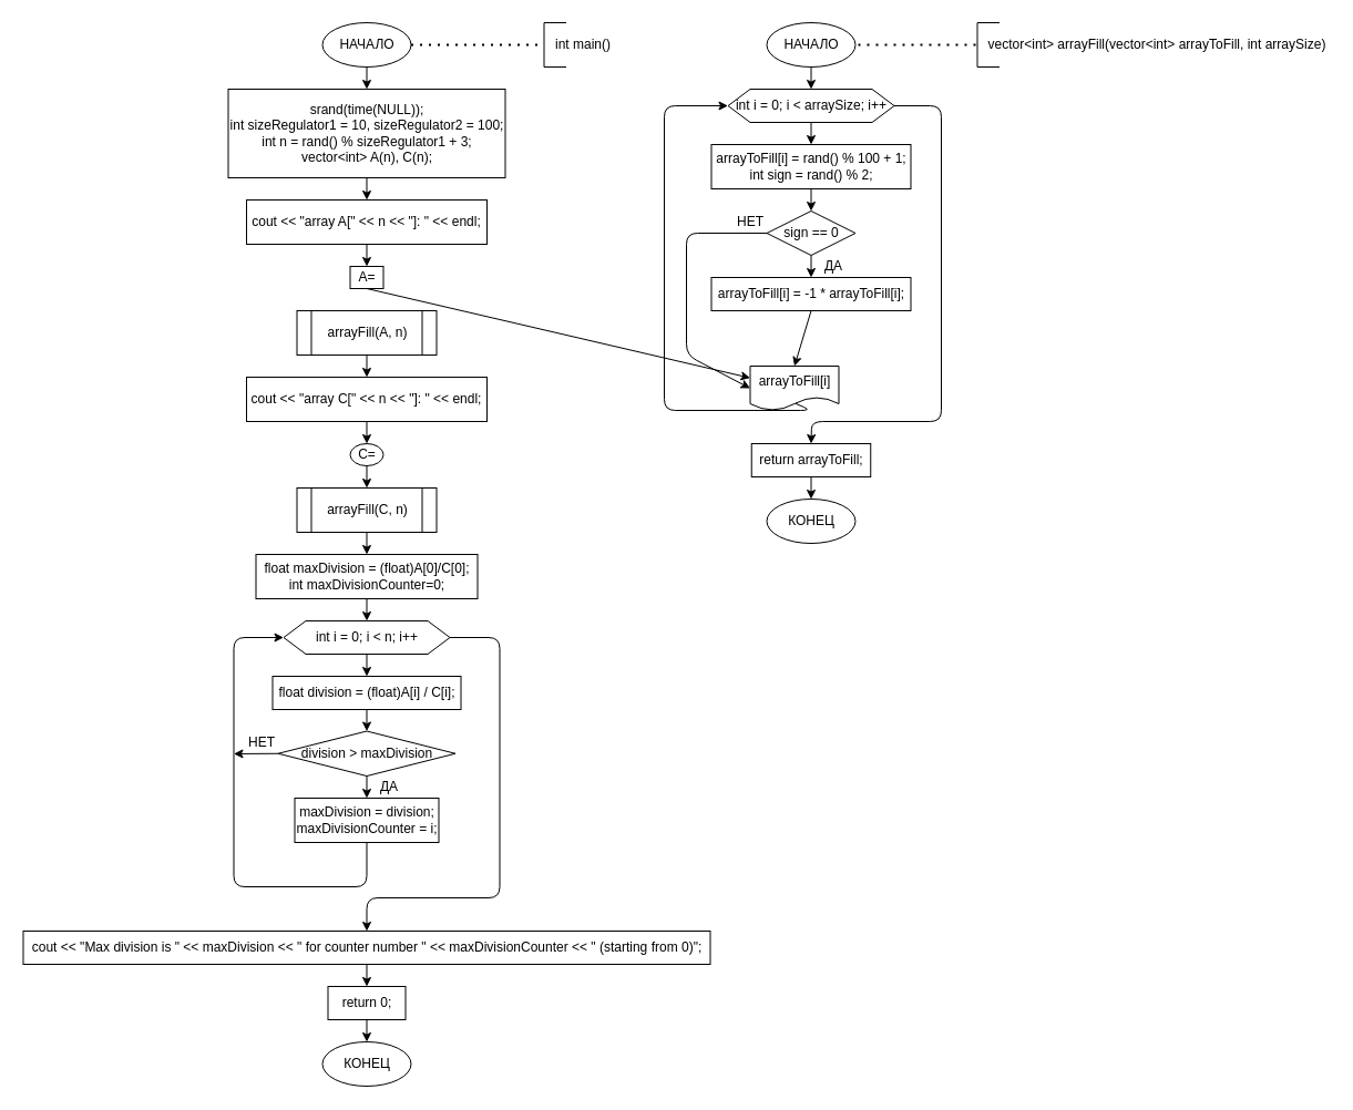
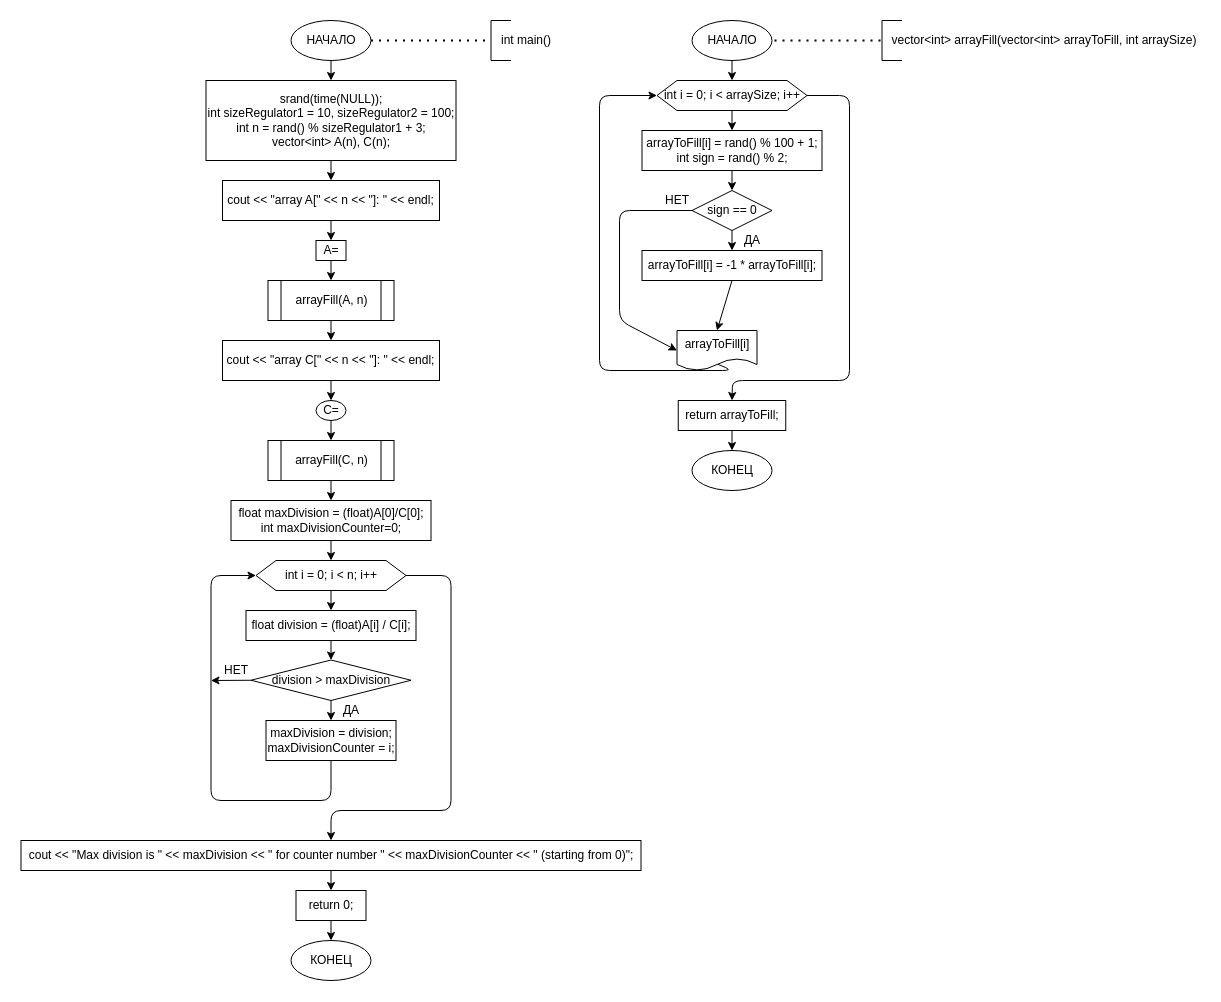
  <mxCell id="0" />
  <mxCell id="1" parent="0" />
  <mxCell id="2" value="&lt;div&gt;srand(time(NULL));&lt;/div&gt;&lt;div&gt;int sizeRegulator1 = 10, sizeRegulator2 = 100;&lt;/div&gt;&lt;div&gt;int n = rand() % sizeRegulator1 + 3;&lt;/div&gt;&lt;div&gt;vector&amp;lt;int&amp;gt; A(n), C(n);&lt;/div&gt;" style="rounded=0;whiteSpace=wrap;html=1;" parent="1" vertex="1"><mxGeometry x="205.5" y="80" width="250" height="80" as="geometry" /></mxCell>
  <mxCell id="3" value="arrayFill(A, n)" style="shape=process;whiteSpace=wrap;html=1;backgroundOutline=1;" parent="1" vertex="1"><mxGeometry x="267.5" y="280" width="126" height="40" as="geometry" /></mxCell>
  <mxCell id="4" value="А=" style="rounded=0;whiteSpace=wrap;html=1;" parent="1" vertex="1"><mxGeometry x="315.5" y="240" width="30" height="20" as="geometry" /></mxCell>
  <mxCell id="5" value="С=" style="ellipse;whiteSpace=wrap;html=1;" parent="1" vertex="1"><mxGeometry x="315.5" y="400" width="30" height="20" as="geometry" /></mxCell>
  <mxCell id="6" value="arrayFill(С, n)" style="shape=process;whiteSpace=wrap;html=1;backgroundOutline=1;" parent="1" vertex="1"><mxGeometry x="267.5" y="440" width="126" height="40" as="geometry" /></mxCell>
  <mxCell id="7" value="&lt;div&gt;float maxDivision = (float)A[0]/C[0];&lt;/div&gt;&lt;div&gt;int maxDivisionCounter=0;&lt;/div&gt;" style="rounded=0;whiteSpace=wrap;html=1;" parent="1" vertex="1"><mxGeometry x="230.5" y="500" width="200" height="40" as="geometry" /></mxCell>
  <mxCell id="8" value="int i = 0; i &amp;lt; n; i++" style="shape=hexagon;perimeter=hexagonPerimeter2;whiteSpace=wrap;html=1;fixedSize=1;" parent="1" vertex="1"><mxGeometry x="255.5" y="560" width="150" height="30" as="geometry" /></mxCell>
  <mxCell id="9" value="float division = (float)A[i] / C[i];" style="rounded=0;whiteSpace=wrap;html=1;" parent="1" vertex="1"><mxGeometry x="245.5" y="610" width="170" height="30" as="geometry" /></mxCell>
  <mxCell id="10" value="division &amp;gt; maxDivision" style="rhombus;whiteSpace=wrap;html=1;" parent="1" vertex="1"><mxGeometry x="250.5" y="659.5" width="160" height="40.5" as="geometry" /></mxCell>
  <mxCell id="11" value="&lt;div&gt;maxDivision = division;&lt;/div&gt;&lt;div&gt;&lt;span&gt;&#09;&#09;&#09;&lt;/span&gt;maxDivisionCounter = i;&lt;/div&gt;" style="rounded=0;whiteSpace=wrap;html=1;" parent="1" vertex="1"><mxGeometry x="265.5" y="720" width="130" height="40" as="geometry" /></mxCell>
  <mxCell id="12" value="НАЧАЛО" style="ellipse;whiteSpace=wrap;html=1;" parent="1" vertex="1"><mxGeometry x="290.5" y="20" width="80" height="40" as="geometry" /></mxCell>
  <mxCell id="13" value="" style="endArrow=classic;html=1;entryX=0;entryY=0.5;entryDx=0;entryDy=0;exitX=0.5;exitY=1;exitDx=0;exitDy=0;" parent="1" source="11" target="8" edge="1"><mxGeometry width="50" height="50" relative="1" as="geometry"><mxPoint x="255.5" y="810" as="sourcePoint" /><mxPoint x="425.5" y="700" as="targetPoint" /><Array as="points"><mxPoint x="330.5" y="800" /><mxPoint x="210.5" y="800" /><mxPoint x="210.5" y="575" /></Array></mxGeometry></mxCell>
  <mxCell id="14" value="" style="endArrow=classic;html=1;entryX=0.5;entryY=0;entryDx=0;entryDy=0;exitX=1;exitY=0.5;exitDx=0;exitDy=0;" parent="1" source="8" edge="1"><mxGeometry width="50" height="50" relative="1" as="geometry"><mxPoint x="335.5" y="820" as="sourcePoint" /><mxPoint x="330.5" y="840" as="targetPoint" /><Array as="points"><mxPoint x="450.5" y="575" /><mxPoint x="450.5" y="810" /><mxPoint x="330.5" y="810" /></Array></mxGeometry></mxCell>
  <mxCell id="15" value="" style="endArrow=classic;html=1;exitX=0;exitY=0.5;exitDx=0;exitDy=0;" parent="1" source="10" edge="1"><mxGeometry width="50" height="50" relative="1" as="geometry"><mxPoint x="505.5" y="680" as="sourcePoint" /><mxPoint x="210.5" y="680" as="targetPoint" /></mxGeometry></mxCell>
  <mxCell id="16" value="ДА" style="text;html=1;strokeColor=none;fillColor=none;align=center;verticalAlign=middle;whiteSpace=wrap;rounded=0;" parent="1" vertex="1"><mxGeometry x="330.5" y="700" width="40" height="20" as="geometry" /></mxCell>
  <mxCell id="17" value="НЕТ" style="text;html=1;strokeColor=none;fillColor=none;align=center;verticalAlign=middle;whiteSpace=wrap;rounded=0;" parent="1" vertex="1"><mxGeometry x="215.5" y="659.5" width="40" height="20" as="geometry" /></mxCell>
  <mxCell id="18" value="int i = 0; i &amp;lt; arraySize; i++" style="shape=hexagon;perimeter=hexagonPerimeter2;whiteSpace=wrap;html=1;fixedSize=1;" parent="1" vertex="1"><mxGeometry x="656.5" y="80" width="150" height="30" as="geometry" /></mxCell>
  <mxCell id="19" value="&lt;div&gt;arrayToFill[i] = rand() % 100 + 1;&lt;/div&gt;&lt;div&gt;int sign = rand() % 2;&lt;/div&gt;" style="rounded=0;whiteSpace=wrap;html=1;" parent="1" vertex="1"><mxGeometry x="641.5" y="130" width="180" height="40" as="geometry" /></mxCell>
  <mxCell id="20" value="sign == 0" style="rhombus;whiteSpace=wrap;html=1;" parent="1" vertex="1"><mxGeometry x="691.5" y="190" width="80" height="40" as="geometry" /></mxCell>
  <mxCell id="21" value="arrayToFill[i] = -1 * arrayToFill[i];" style="rounded=0;whiteSpace=wrap;html=1;" parent="1" vertex="1"><mxGeometry x="641.5" y="250" width="180" height="30" as="geometry" /></mxCell>
  <mxCell id="22" value="arrayToFill[i]" style="shape=document;whiteSpace=wrap;html=1;boundedLbl=1;" parent="1" vertex="1"><mxGeometry x="676.5" y="330" width="80" height="40" as="geometry" /></mxCell>
  <mxCell id="23" value="return arrayToFill;" style="rounded=0;whiteSpace=wrap;html=1;" parent="1" vertex="1"><mxGeometry x="677.75" y="400" width="107.5" height="30" as="geometry" /></mxCell>
  <mxCell id="24" value="" style="endArrow=classic;html=1;exitX=0.5;exitY=1;exitDx=0;exitDy=0;entryX=0.5;entryY=0;entryDx=0;entryDy=0;" parent="1" source="18" target="19" edge="1"><mxGeometry width="50" height="50" relative="1" as="geometry"><mxPoint x="809" y="200" as="sourcePoint" /><mxPoint x="859" y="150" as="targetPoint" /></mxGeometry></mxCell>
  <mxCell id="25" value="" style="endArrow=classic;html=1;exitX=0.5;exitY=1;exitDx=0;exitDy=0;entryX=0.5;entryY=0;entryDx=0;entryDy=0;" parent="1" source="19" target="20" edge="1"><mxGeometry width="50" height="50" relative="1" as="geometry"><mxPoint x="839" y="230" as="sourcePoint" /><mxPoint x="889" y="180" as="targetPoint" /></mxGeometry></mxCell>
  <mxCell id="26" value="" style="endArrow=classic;html=1;exitX=0.5;exitY=1;exitDx=0;exitDy=0;entryX=0.5;entryY=0;entryDx=0;entryDy=0;" parent="1" source="20" target="21" edge="1"><mxGeometry width="50" height="50" relative="1" as="geometry"><mxPoint x="869" y="250" as="sourcePoint" /><mxPoint x="919" y="200" as="targetPoint" /></mxGeometry></mxCell>
  <mxCell id="27" value="" style="endArrow=classic;html=1;exitX=0.5;exitY=1;exitDx=0;exitDy=0;entryX=0.5;entryY=0;entryDx=0;entryDy=0;" parent="1" source="21" target="22" edge="1"><mxGeometry width="50" height="50" relative="1" as="geometry"><mxPoint x="599" y="330" as="sourcePoint" /><mxPoint x="649" y="280" as="targetPoint" /></mxGeometry></mxCell>
  <mxCell id="28" value="" style="endArrow=classic;html=1;exitX=0;exitY=0.5;exitDx=0;exitDy=0;entryX=0;entryY=0.5;entryDx=0;entryDy=0;" parent="1" source="20" target="22" edge="1"><mxGeometry width="50" height="50" relative="1" as="geometry"><mxPoint x="589" y="270" as="sourcePoint" /><mxPoint x="639" y="220" as="targetPoint" /><Array as="points"><mxPoint x="619" y="210" /><mxPoint x="619" y="320" /></Array></mxGeometry></mxCell>
  <mxCell id="29" value="" style="endArrow=classic;html=1;entryX=0;entryY=0.5;entryDx=0;entryDy=0;exitX=0.513;exitY=0.846;exitDx=0;exitDy=0;exitPerimeter=0;" parent="1" source="22" target="18" edge="1"><mxGeometry width="50" height="50" relative="1" as="geometry"><mxPoint x="739" y="340" as="sourcePoint" /><mxPoint x="789" y="340" as="targetPoint" /><Array as="points"><mxPoint x="732" y="370" /><mxPoint x="599" y="370" /><mxPoint x="599" y="95" /></Array></mxGeometry></mxCell>
  <mxCell id="30" value="" style="endArrow=classic;html=1;exitX=1;exitY=0.5;exitDx=0;exitDy=0;entryX=0.5;entryY=0;entryDx=0;entryDy=0;" parent="1" source="18" target="23" edge="1"><mxGeometry width="50" height="50" relative="1" as="geometry"><mxPoint x="919" y="330" as="sourcePoint" /><mxPoint x="969" y="280" as="targetPoint" /><Array as="points"><mxPoint x="849" y="95" /><mxPoint x="849" y="380" /><mxPoint x="732" y="380" /></Array></mxGeometry></mxCell>
  <mxCell id="31" value="" style="endArrow=classic;html=1;exitX=0.5;exitY=1;exitDx=0;exitDy=0;entryX=0.5;entryY=0;entryDx=0;entryDy=0;" parent="1" source="23" edge="1"><mxGeometry width="50" height="50" relative="1" as="geometry"><mxPoint x="749" y="290" as="sourcePoint" /><mxPoint x="731.5" y="450" as="targetPoint" /></mxGeometry></mxCell>
  <mxCell id="32" value="ДА" style="text;html=1;strokeColor=none;fillColor=none;align=center;verticalAlign=middle;whiteSpace=wrap;rounded=0;" parent="1" vertex="1"><mxGeometry x="731.5" y="230" width="40" height="20" as="geometry" /></mxCell>
  <mxCell id="33" value="НЕТ" style="text;html=1;strokeColor=none;fillColor=none;align=center;verticalAlign=middle;whiteSpace=wrap;rounded=0;" parent="1" vertex="1"><mxGeometry x="656.5" y="190" width="40" height="20" as="geometry" /></mxCell>
  <mxCell id="34" value="" style="endArrow=none;dashed=1;html=1;dashPattern=1 3;strokeWidth=2;exitX=1;exitY=0.5;exitDx=0;exitDy=0;" parent="1" source="12" edge="1"><mxGeometry width="50" height="50" relative="1" as="geometry"><mxPoint x="560.5" y="220" as="sourcePoint" /><mxPoint x="490.5" y="40" as="targetPoint" /></mxGeometry></mxCell>
  <mxCell id="35" value="" style="endArrow=none;html=1;" parent="1" edge="1"><mxGeometry width="50" height="50" relative="1" as="geometry"><mxPoint x="490.5" y="60" as="sourcePoint" /><mxPoint x="490.5" y="20" as="targetPoint" /></mxGeometry></mxCell>
  <mxCell id="36" value="" style="endArrow=none;html=1;" parent="1" edge="1"><mxGeometry width="50" height="50" relative="1" as="geometry"><mxPoint x="490.5" y="20" as="sourcePoint" /><mxPoint x="510.5" y="20" as="targetPoint" /></mxGeometry></mxCell>
  <mxCell id="37" value="" style="endArrow=none;html=1;" parent="1" edge="1"><mxGeometry width="50" height="50" relative="1" as="geometry"><mxPoint x="490.5" y="60" as="sourcePoint" /><mxPoint x="510.5" y="60" as="targetPoint" /></mxGeometry></mxCell>
  <mxCell id="38" value="int main()" style="text;html=1;strokeColor=none;fillColor=none;align=center;verticalAlign=middle;whiteSpace=wrap;rounded=0;" parent="1" vertex="1"><mxGeometry x="490.5" y="35" width="70" height="10" as="geometry" /></mxCell>
  <mxCell id="39" value="" style="endArrow=none;dashed=1;html=1;dashPattern=1 3;strokeWidth=2;exitX=1;exitY=0.5;exitDx=0;exitDy=0;" parent="1" edge="1"><mxGeometry width="50" height="50" relative="1" as="geometry"><mxPoint x="774" y="40" as="sourcePoint" /><mxPoint x="881.5" y="40" as="targetPoint" /></mxGeometry></mxCell>
  <mxCell id="40" value="" style="endArrow=none;html=1;" parent="1" edge="1"><mxGeometry width="50" height="50" relative="1" as="geometry"><mxPoint x="881.5" y="60" as="sourcePoint" /><mxPoint x="881.5" y="20" as="targetPoint" /></mxGeometry></mxCell>
  <mxCell id="41" value="" style="endArrow=none;html=1;" parent="1" edge="1"><mxGeometry width="50" height="50" relative="1" as="geometry"><mxPoint x="881.5" y="20" as="sourcePoint" /><mxPoint x="901.5" y="20" as="targetPoint" /></mxGeometry></mxCell>
  <mxCell id="42" value="" style="endArrow=none;html=1;" parent="1" edge="1"><mxGeometry width="50" height="50" relative="1" as="geometry"><mxPoint x="881.5" y="60" as="sourcePoint" /><mxPoint x="901.5" y="60" as="targetPoint" /></mxGeometry></mxCell>
  <mxCell id="43" value="vector&amp;lt;int&amp;gt; arrayFill(vector&amp;lt;int&amp;gt; arrayToFill, int arraySize)" style="text;html=1;strokeColor=none;fillColor=none;align=center;verticalAlign=middle;whiteSpace=wrap;rounded=0;" parent="1" vertex="1"><mxGeometry x="889" y="30" width="310" height="20" as="geometry" /></mxCell>
  <mxCell id="44" value="cout &lt;&lt; &quot;array A[&quot; &lt;&lt; n &lt;&lt; &quot;]: &quot; &lt;&lt; endl;" style="rounded=0;whiteSpace=wrap;html=1;" vertex="1" parent="1"><mxGeometry x="222" y="180" width="217" height="40" as="geometry" /></mxCell>
  <mxCell id="45" value="cout &amp;lt;&amp;lt; &quot;array C[&quot; &amp;lt;&amp;lt; n &amp;lt;&amp;lt; &quot;]: &quot; &amp;lt;&amp;lt; endl;" style="rounded=0;whiteSpace=wrap;html=1;" vertex="1" parent="1"><mxGeometry x="222" y="340" width="217" height="40" as="geometry" /></mxCell>
  <mxCell id="46" style="edgeStyle=orthogonalEdgeStyle;rounded=0;orthogonalLoop=1;jettySize=auto;html=1;exitX=0.5;exitY=1;exitDx=0;exitDy=0;" edge="1" parent="1" source="10" target="10"><mxGeometry relative="1" as="geometry" /></mxCell>
  <mxCell id="47" style="edgeStyle=orthogonalEdgeStyle;rounded=0;orthogonalLoop=1;jettySize=auto;html=1;exitX=0.5;exitY=1;exitDx=0;exitDy=0;" edge="1" parent="1" source="10" target="10"><mxGeometry relative="1" as="geometry" /></mxCell>
  <mxCell id="48" value="КОНЕЦ" style="ellipse;whiteSpace=wrap;html=1;" vertex="1" parent="1"><mxGeometry x="290.5" y="940" width="80" height="40" as="geometry" /></mxCell>
  <mxCell id="49" value="" style="endArrow=classic;html=1;exitX=0.5;exitY=1;exitDx=0;exitDy=0;entryX=0.5;entryY=0;entryDx=0;entryDy=0;" edge="1" parent="1" source="12" target="2"><mxGeometry width="50" height="50" relative="1" as="geometry"><mxPoint x="330.5" y="110" as="sourcePoint" /><mxPoint x="380.5" y="60" as="targetPoint" /></mxGeometry></mxCell>
  <mxCell id="50" value="" style="endArrow=classic;html=1;entryX=0.5;entryY=0;entryDx=0;entryDy=0;exitX=0.5;exitY=1;exitDx=0;exitDy=0;" edge="1" parent="1" source="2" target="44"><mxGeometry width="50" height="50" relative="1" as="geometry"><mxPoint x="340.5" y="170" as="sourcePoint" /><mxPoint x="530.5" y="170" as="targetPoint" /></mxGeometry></mxCell>
  <mxCell id="51" value="" style="endArrow=classic;html=1;exitX=0.5;exitY=1;exitDx=0;exitDy=0;entryX=0.5;entryY=0;entryDx=0;entryDy=0;" edge="1" parent="1" source="44" target="4"><mxGeometry width="50" height="50" relative="1" as="geometry"><mxPoint x="440.5" y="280" as="sourcePoint" /><mxPoint x="490.5" y="230" as="targetPoint" /></mxGeometry></mxCell>
- <mxCell id="52" value="" style="endArrow=classic;html=1;exitX=0.5;exitY=1;exitDx=0;exitDy=0;" edge="1" parent="1" source="4" target="22"><mxGeometry width="50" height="50" relative="1" as="geometry"><mxPoint x="460.5" y="300" as="sourcePoint" /><mxPoint x="510.5" y="250" as="targetPoint" /></mxGeometry></mxCell>
+ <mxCell id="52" value="" style="endArrow=classic;html=1;exitX=0.5;exitY=1;exitDx=0;exitDy=0;entryX=0.5;entryY=0;entryDx=0;entryDy=0;" edge="1" parent="1" source="4" target="3"><mxGeometry width="50" height="50" relative="1" as="geometry"><mxPoint x="460.5" y="300" as="sourcePoint" /><mxPoint x="510.5" y="250" as="targetPoint" /></mxGeometry></mxCell>
  <mxCell id="53" value="" style="endArrow=classic;html=1;exitX=0.5;exitY=1;exitDx=0;exitDy=0;entryX=0.5;entryY=0;entryDx=0;entryDy=0;" edge="1" parent="1" source="3" target="45"><mxGeometry width="50" height="50" relative="1" as="geometry"><mxPoint x="460.5" y="320" as="sourcePoint" /><mxPoint x="510.5" y="270" as="targetPoint" /></mxGeometry></mxCell>
  <mxCell id="54" value="" style="endArrow=classic;html=1;exitX=0.5;exitY=1;exitDx=0;exitDy=0;entryX=0.5;entryY=0;entryDx=0;entryDy=0;" edge="1" parent="1" source="45" target="5"><mxGeometry width="50" height="50" relative="1" as="geometry"><mxPoint x="500.5" y="450" as="sourcePoint" /><mxPoint x="550.5" y="400" as="targetPoint" /></mxGeometry></mxCell>
  <mxCell id="55" value="" style="endArrow=classic;html=1;exitX=0.5;exitY=1;exitDx=0;exitDy=0;entryX=0.5;entryY=0;entryDx=0;entryDy=0;" edge="1" parent="1" source="5" target="6"><mxGeometry width="50" height="50" relative="1" as="geometry"><mxPoint x="500.5" y="460" as="sourcePoint" /><mxPoint x="550.5" y="410" as="targetPoint" /></mxGeometry></mxCell>
  <mxCell id="56" value="" style="endArrow=classic;html=1;exitX=0.5;exitY=1;exitDx=0;exitDy=0;entryX=0.5;entryY=0;entryDx=0;entryDy=0;" edge="1" parent="1" source="6" target="7"><mxGeometry width="50" height="50" relative="1" as="geometry"><mxPoint x="520.5" y="550" as="sourcePoint" /><mxPoint x="570.5" y="500" as="targetPoint" /></mxGeometry></mxCell>
  <mxCell id="57" value="" style="endArrow=classic;html=1;entryX=0.5;entryY=0;entryDx=0;entryDy=0;exitX=0.5;exitY=1;exitDx=0;exitDy=0;" edge="1" parent="1" source="7" target="8"><mxGeometry width="50" height="50" relative="1" as="geometry"><mxPoint x="330.5" y="542" as="sourcePoint" /><mxPoint x="520.5" y="500" as="targetPoint" /></mxGeometry></mxCell>
  <mxCell id="58" value="" style="endArrow=classic;html=1;exitX=0.5;exitY=1;exitDx=0;exitDy=0;entryX=0.5;entryY=0;entryDx=0;entryDy=0;" edge="1" parent="1" source="8" target="9"><mxGeometry width="50" height="50" relative="1" as="geometry"><mxPoint x="520.5" y="650" as="sourcePoint" /><mxPoint x="570.5" y="600" as="targetPoint" /></mxGeometry></mxCell>
  <mxCell id="59" value="" style="endArrow=classic;html=1;exitX=0.5;exitY=1;exitDx=0;exitDy=0;entryX=0.5;entryY=0;entryDx=0;entryDy=0;" edge="1" parent="1" source="9" target="10"><mxGeometry width="50" height="50" relative="1" as="geometry"><mxPoint x="520.5" y="670" as="sourcePoint" /><mxPoint x="570.5" y="620" as="targetPoint" /></mxGeometry></mxCell>
  <mxCell id="60" value="" style="endArrow=classic;html=1;exitX=0.5;exitY=1;exitDx=0;exitDy=0;entryX=0.5;entryY=0;entryDx=0;entryDy=0;" edge="1" parent="1" source="10" target="11"><mxGeometry width="50" height="50" relative="1" as="geometry"><mxPoint x="530.5" y="700" as="sourcePoint" /><mxPoint x="580.5" y="650" as="targetPoint" /></mxGeometry></mxCell>
  <mxCell id="61" value="cout &amp;lt;&amp;lt; &quot;Max division is &quot; &amp;lt;&amp;lt; maxDivision &amp;lt;&amp;lt; &quot; for counter number &quot; &amp;lt;&amp;lt; maxDivisionCounter &amp;lt;&amp;lt; &quot; (starting from 0)&quot;;" style="rounded=0;whiteSpace=wrap;html=1;" vertex="1" parent="1"><mxGeometry x="20.5" y="840" width="620" height="30" as="geometry" /></mxCell>
  <mxCell id="62" value="НАЧАЛО" style="ellipse;whiteSpace=wrap;html=1;" vertex="1" parent="1"><mxGeometry x="691.5" y="20" width="80" height="40" as="geometry" /></mxCell>
  <mxCell id="63" value="" style="endArrow=classic;html=1;exitX=0.5;exitY=1;exitDx=0;exitDy=0;" edge="1" parent="1" source="62" target="18"><mxGeometry width="50" height="50" relative="1" as="geometry"><mxPoint x="659" y="40" as="sourcePoint" /><mxPoint x="709" y="-10" as="targetPoint" /></mxGeometry></mxCell>
  <mxCell id="64" value="КОНЕЦ" style="ellipse;whiteSpace=wrap;html=1;" vertex="1" parent="1"><mxGeometry x="691.5" y="450" width="80" height="40" as="geometry" /></mxCell>
  <mxCell id="65" value="return 0;" style="rounded=0;whiteSpace=wrap;html=1;" vertex="1" parent="1"><mxGeometry x="295.5" y="890" width="70" height="30" as="geometry" /></mxCell>
  <mxCell id="66" value="" style="endArrow=classic;html=1;exitX=0.5;exitY=1;exitDx=0;exitDy=0;entryX=0.5;entryY=0;entryDx=0;entryDy=0;" edge="1" parent="1" source="61" target="65"><mxGeometry width="50" height="50" relative="1" as="geometry"><mxPoint x="501" y="1000" as="sourcePoint" /><mxPoint x="551" y="950" as="targetPoint" /></mxGeometry></mxCell>
  <mxCell id="67" value="" style="endArrow=classic;html=1;exitX=0.5;exitY=1;exitDx=0;exitDy=0;entryX=0.5;entryY=0;entryDx=0;entryDy=0;" edge="1" parent="1" source="65" target="48"><mxGeometry width="50" height="50" relative="1" as="geometry"><mxPoint x="501" y="980" as="sourcePoint" /><mxPoint x="551" y="930" as="targetPoint" /></mxGeometry></mxCell>
